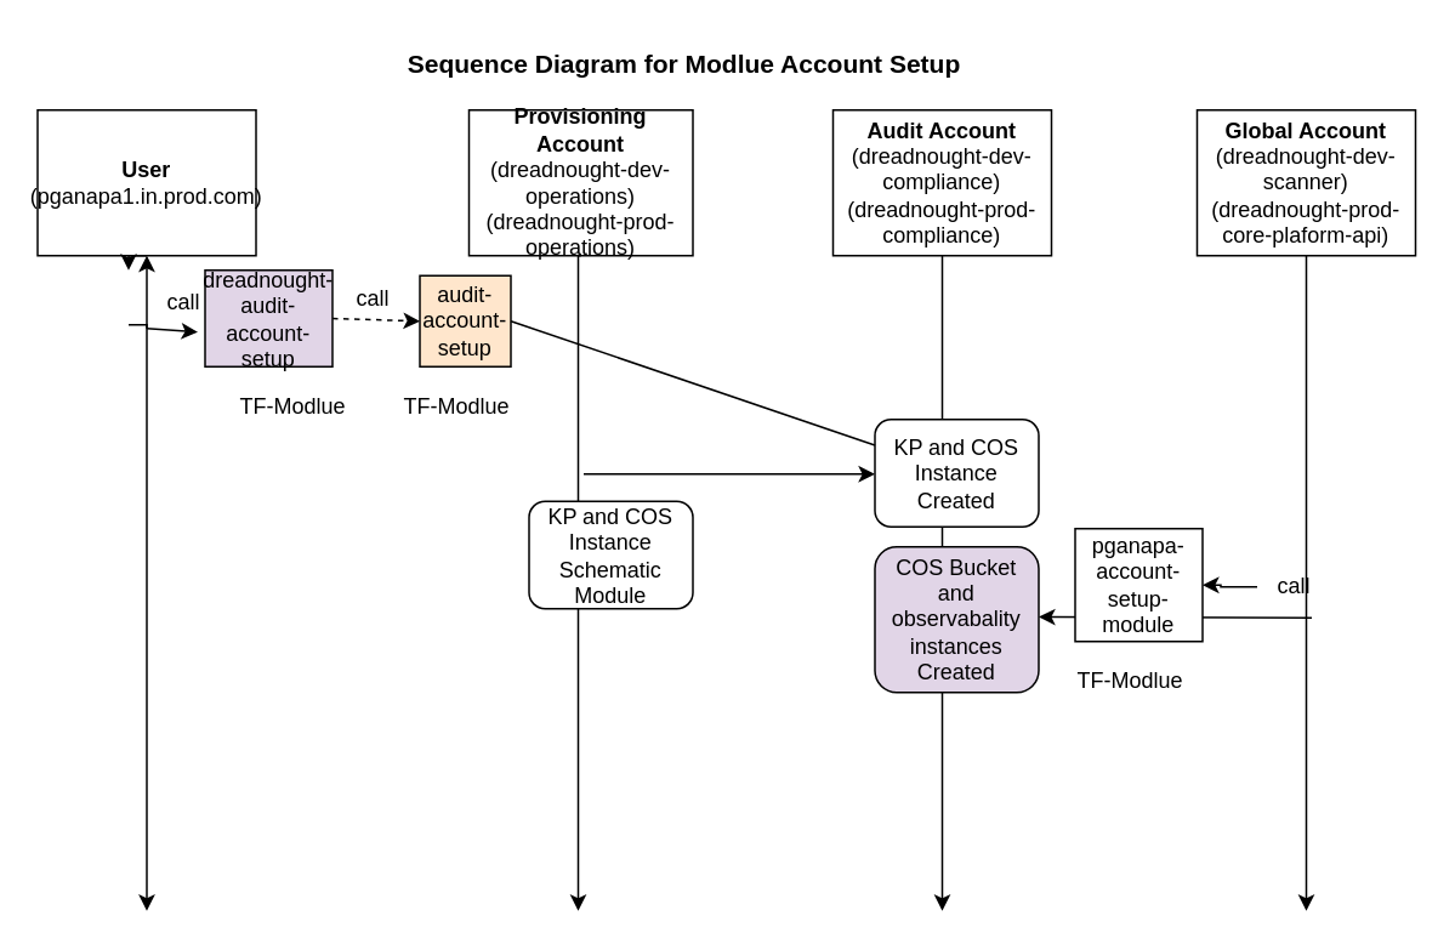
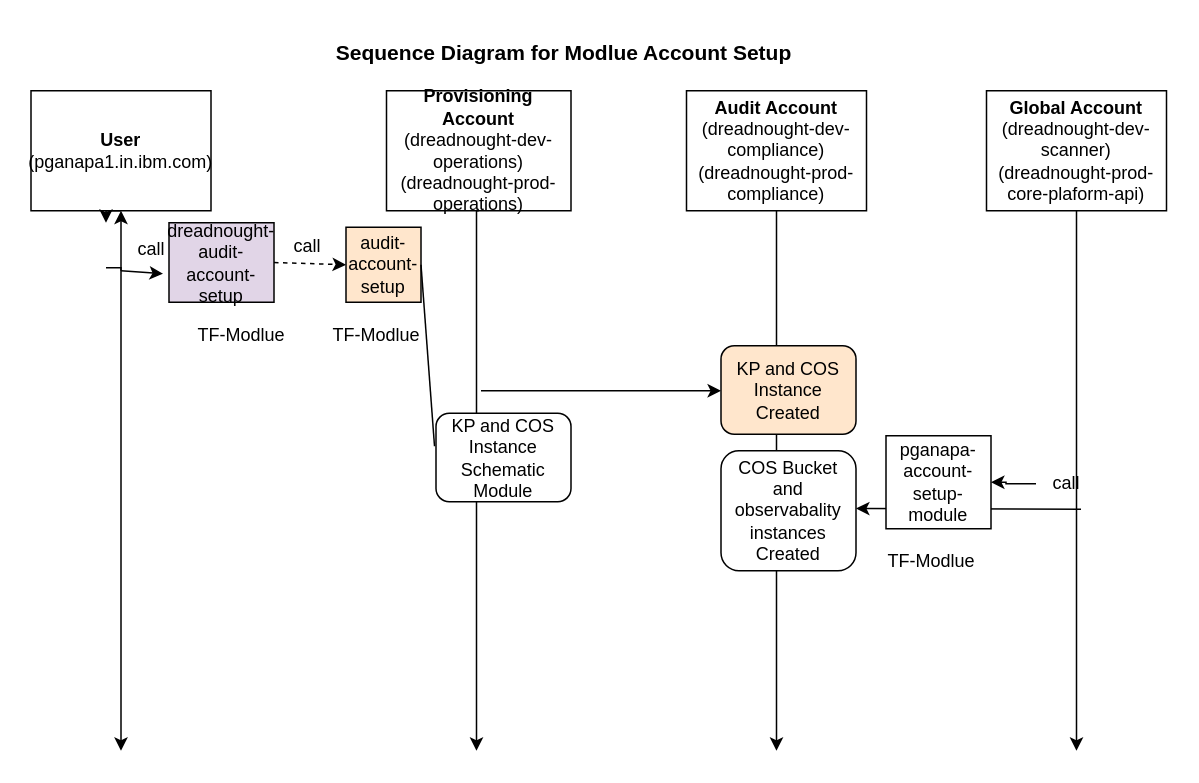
  <mxCell id="0" />
  <mxCell id="1" parent="0" />
  <mxCell id="2" style="edgeStyle=orthogonalEdgeStyle;rounded=0;orthogonalLoop=1;jettySize=auto;html=1;exitX=0.5;exitY=1;exitDx=0;exitDy=0;" edge="1" parent="1"><mxGeometry relative="1" as="geometry"><mxPoint x="80" y="500" as="targetPoint" /><mxPoint x="70" y="178" as="sourcePoint" /><Array as="points"><mxPoint x="80" y="310" /><mxPoint x="80" y="310" /></Array></mxGeometry></mxCell>
- <mxCell id="3" value="&lt;b&gt;User&lt;/b&gt; (pganapa1.in.prod.com)" style="rounded=0;whiteSpace=wrap;html=1;" vertex="1" parent="1"><mxGeometry x="20" y="60" width="120" height="80" as="geometry" /></mxCell>
+ <mxCell id="3" value="&lt;b&gt;User&lt;/b&gt; (pganapa1.in.ibm.com)" style="rounded=0;whiteSpace=wrap;html=1;" vertex="1" parent="1"><mxGeometry x="20" y="60" width="120" height="80" as="geometry" /></mxCell>
  <mxCell id="4" style="edgeStyle=orthogonalEdgeStyle;rounded=0;orthogonalLoop=1;jettySize=auto;html=1;exitX=0.5;exitY=1;exitDx=0;exitDy=0;" edge="1" parent="1" source="5"><mxGeometry relative="1" as="geometry"><mxPoint x="317" y="500" as="targetPoint" /><Array as="points"><mxPoint x="317" y="320" /><mxPoint x="317" y="320" /></Array></mxGeometry></mxCell>
  <mxCell id="5" value="&lt;div&gt;&lt;b&gt;Provisioning Account&lt;/b&gt; (dreadnought-dev-operations)&lt;/div&gt;&lt;div&gt;(dreadnought-prod-operations)&lt;/div&gt;" style="rounded=0;whiteSpace=wrap;html=1;" vertex="1" parent="1"><mxGeometry x="257" y="60" width="123" height="80" as="geometry" /></mxCell>
  <mxCell id="6" style="edgeStyle=orthogonalEdgeStyle;rounded=0;orthogonalLoop=1;jettySize=auto;html=1;" edge="1" parent="1" source="7"><mxGeometry relative="1" as="geometry"><mxPoint x="517" y="500" as="targetPoint" /></mxGeometry></mxCell>
  <mxCell id="7" value="&lt;div&gt;&lt;b&gt;Audit Account&lt;/b&gt; (dreadnought-dev-compliance)&lt;/div&gt;&lt;div&gt;(dreadnought-prod-compliance)&lt;/div&gt;" style="rounded=0;whiteSpace=wrap;html=1;" vertex="1" parent="1"><mxGeometry x="457" y="60" width="120" height="80" as="geometry" /></mxCell>
  <mxCell id="8" style="edgeStyle=orthogonalEdgeStyle;rounded=0;orthogonalLoop=1;jettySize=auto;html=1;exitX=0.5;exitY=1;exitDx=0;exitDy=0;" edge="1" parent="1" source="9"><mxGeometry relative="1" as="geometry"><mxPoint x="717" y="500" as="targetPoint" /></mxGeometry></mxCell>
  <mxCell id="9" value="&lt;div&gt;&lt;b&gt;Global Account&lt;/b&gt; (dreadnought-dev-scanner)&lt;/div&gt;&lt;div&gt;(dreadnought-prod-core-plaform-api)&lt;/div&gt;" style="rounded=0;whiteSpace=wrap;html=1;" vertex="1" parent="1"><mxGeometry x="657" y="60" width="120" height="80" as="geometry" /></mxCell>
  <mxCell id="10" value="audit-account-setup" style="whiteSpace=wrap;html=1;fillColor=#ffe6cc;" vertex="1" parent="1"><mxGeometry x="230" y="151" width="50" height="50" as="geometry" /></mxCell>
  <mxCell id="11" value="" style="endArrow=classic;html=1;rounded=0;" edge="1" parent="1"><mxGeometry width="50" height="50" relative="1" as="geometry"><mxPoint x="80" y="180" as="sourcePoint" /><mxPoint x="80" y="140" as="targetPoint" /></mxGeometry></mxCell>
  <mxCell id="12" value="&lt;div&gt;dreadnought-audit-account-setup&lt;/div&gt;" style="whiteSpace=wrap;html=1;fillColor=#e1d5e7;" vertex="1" parent="1"><mxGeometry x="112" y="148" width="70" height="53" as="geometry" /></mxCell>
  <mxCell id="13" value="TF-Modlue" style="text;html=1;align=center;verticalAlign=middle;resizable=0;points=[];autosize=1;strokeColor=none;fillColor=none;" vertex="1" parent="1"><mxGeometry x="120" y="208" width="80" height="30" as="geometry" /></mxCell>
  <mxCell id="14" value="TF-Modlue" style="text;html=1;align=center;verticalAlign=middle;resizable=0;points=[];autosize=1;strokeColor=none;fillColor=none;" vertex="1" parent="1"><mxGeometry x="210" y="208" width="80" height="30" as="geometry" /></mxCell>
  <mxCell id="15" value="KP and COS Instance&lt;br&gt;Schematic Module" style="rounded=1;whiteSpace=wrap;html=1;" vertex="1" parent="1"><mxGeometry x="290" y="275" width="90" height="59" as="geometry" /></mxCell>
  <mxCell id="16" value="" style="endArrow=classic;html=1;rounded=0;" edge="1" parent="1"><mxGeometry width="50" height="50" relative="1" as="geometry"><mxPoint x="320" y="260" as="sourcePoint" /><mxPoint x="480" y="260" as="targetPoint" /></mxGeometry></mxCell>
- <mxCell id="17" value="&lt;div&gt;KP and COS Instance&lt;/div&gt;&lt;div&gt;Created&lt;br&gt;&lt;/div&gt;" style="rounded=1;whiteSpace=wrap;html=1;" vertex="1" parent="1"><mxGeometry x="480" y="230" width="90" height="59" as="geometry" /></mxCell>
+ <mxCell id="17" value="&lt;div&gt;KP and COS Instance&lt;/div&gt;&lt;div&gt;Created&lt;br&gt;&lt;/div&gt;" style="rounded=1;whiteSpace=wrap;html=1;fillColor=#ffe6cc;" vertex="1" parent="1"><mxGeometry x="480" y="230" width="90" height="59" as="geometry" /></mxCell>
  <mxCell id="18" value="" style="endArrow=classic;html=1;rounded=0;entryX=1;entryY=0.5;entryDx=0;entryDy=0;" edge="1" parent="1"><mxGeometry width="50" height="50" relative="1" as="geometry"><mxPoint x="720" y="339" as="sourcePoint" /><mxPoint x="570" y="338.5" as="targetPoint" /></mxGeometry></mxCell>
  <mxCell id="19" value="" style="edgeStyle=orthogonalEdgeStyle;rounded=0;orthogonalLoop=1;jettySize=auto;html=1;" edge="1" parent="1" source="20" target="21"><mxGeometry relative="1" as="geometry" /></mxCell>
  <mxCell id="20" value="call" style="text;html=1;align=center;verticalAlign=middle;resizable=0;points=[];autosize=1;strokeColor=none;fillColor=none;" vertex="1" parent="1"><mxGeometry x="690" y="307" width="40" height="30" as="geometry" /></mxCell>
  <mxCell id="21" value="&lt;div&gt;pganapa-account-setup-module&lt;/div&gt;" style="whiteSpace=wrap;html=1;" vertex="1" parent="1"><mxGeometry x="590" y="290" width="70" height="62" as="geometry" /></mxCell>
  <mxCell id="22" value="TF-Modlue" style="text;html=1;align=center;verticalAlign=middle;resizable=0;points=[];autosize=1;strokeColor=none;fillColor=none;" vertex="1" parent="1"><mxGeometry x="580" y="359" width="80" height="30" as="geometry" /></mxCell>
- <mxCell id="23" value="&lt;div&gt;COS Bucket and observabality instances&lt;br&gt;&lt;/div&gt;&lt;div&gt;Created&lt;br&gt;&lt;/div&gt;" style="rounded=1;whiteSpace=wrap;html=1;fillColor=#e1d5e7;" vertex="1" parent="1"><mxGeometry x="480" y="300" width="90" height="80" as="geometry" /></mxCell>
+ <mxCell id="23" value="&lt;div&gt;COS Bucket and observabality instances&lt;br&gt;&lt;/div&gt;&lt;div&gt;Created&lt;br&gt;&lt;/div&gt;" style="rounded=1;whiteSpace=wrap;html=1;" vertex="1" parent="1"><mxGeometry x="480" y="300" width="90" height="80" as="geometry" /></mxCell>
  <mxCell id="24" value="" style="edgeStyle=orthogonalEdgeStyle;rounded=0;orthogonalLoop=1;jettySize=auto;html=1;exitX=0.5;exitY=1;exitDx=0;exitDy=0;" edge="1" parent="1" source="3"><mxGeometry relative="1" as="geometry"><mxPoint x="70" y="148" as="targetPoint" /><mxPoint x="80" y="140" as="sourcePoint" /><Array as="points" /></mxGeometry></mxCell>
  <mxCell id="25" value="" style="endArrow=classic;html=1;rounded=0;entryX=-0.057;entryY=0.642;entryDx=0;entryDy=0;entryPerimeter=0;" edge="1" parent="1" target="12"><mxGeometry width="50" height="50" relative="1" as="geometry"><mxPoint x="80" y="180" as="sourcePoint" /><mxPoint x="430" y="300" as="targetPoint" /></mxGeometry></mxCell>
  <mxCell id="26" value="&lt;div&gt;call&lt;/div&gt;" style="text;html=1;align=center;verticalAlign=middle;resizable=0;points=[];autosize=1;strokeColor=none;fillColor=none;" vertex="1" parent="1"><mxGeometry x="80" y="151" width="40" height="30" as="geometry" /></mxCell>
  <mxCell id="27" value="&lt;div&gt;call&lt;/div&gt;" style="text;html=1;align=center;verticalAlign=middle;resizable=0;points=[];autosize=1;strokeColor=none;fillColor=none;" vertex="1" parent="1"><mxGeometry x="184" y="149" width="40" height="30" as="geometry" /></mxCell>
  <mxCell id="28" value="" style="endArrow=classic;html=1;rounded=0;exitX=1;exitY=0.5;exitDx=0;exitDy=0;entryX=0;entryY=0.5;entryDx=0;entryDy=0;dashed=1;" edge="1" parent="1" source="12" target="10"><mxGeometry width="50" height="50" relative="1" as="geometry"><mxPoint x="380" y="350" as="sourcePoint" /><mxPoint x="430" y="300" as="targetPoint" /></mxGeometry></mxCell>
- <mxCell id="29" value="" style="endArrow=none;html=1;rounded=0;exitX=1;exitY=0.5;exitDx=0;exitDy=0;" edge="1" parent="1" source="10" target="17"><mxGeometry width="50" height="50" relative="1" as="geometry"><mxPoint x="380" y="350" as="sourcePoint" /><mxPoint x="430" y="300" as="targetPoint" /></mxGeometry></mxCell>
+ <mxCell id="29" value="" style="endArrow=none;html=1;rounded=0;exitX=1;exitY=0.5;exitDx=0;exitDy=0;entryX=-0.011;entryY=0.373;entryDx=0;entryDy=0;entryPerimeter=0;" edge="1" parent="1" source="10" target="15"><mxGeometry width="50" height="50" relative="1" as="geometry"><mxPoint x="380" y="350" as="sourcePoint" /><mxPoint x="430" y="300" as="targetPoint" /></mxGeometry></mxCell>
  <mxCell id="30" value="&lt;div&gt;&lt;b&gt;&lt;font style=&quot;font-size: 14px;&quot;&gt;Sequence Diagram for Modlue Account Setup&lt;/font&gt;&lt;/b&gt;&lt;/div&gt;" style="text;html=1;align=center;verticalAlign=middle;resizable=0;points=[];autosize=1;strokeColor=none;fillColor=none;" vertex="1" parent="1"><mxGeometry x="215" width="320" height="30" as="geometry" y="20" /></mxCell>
